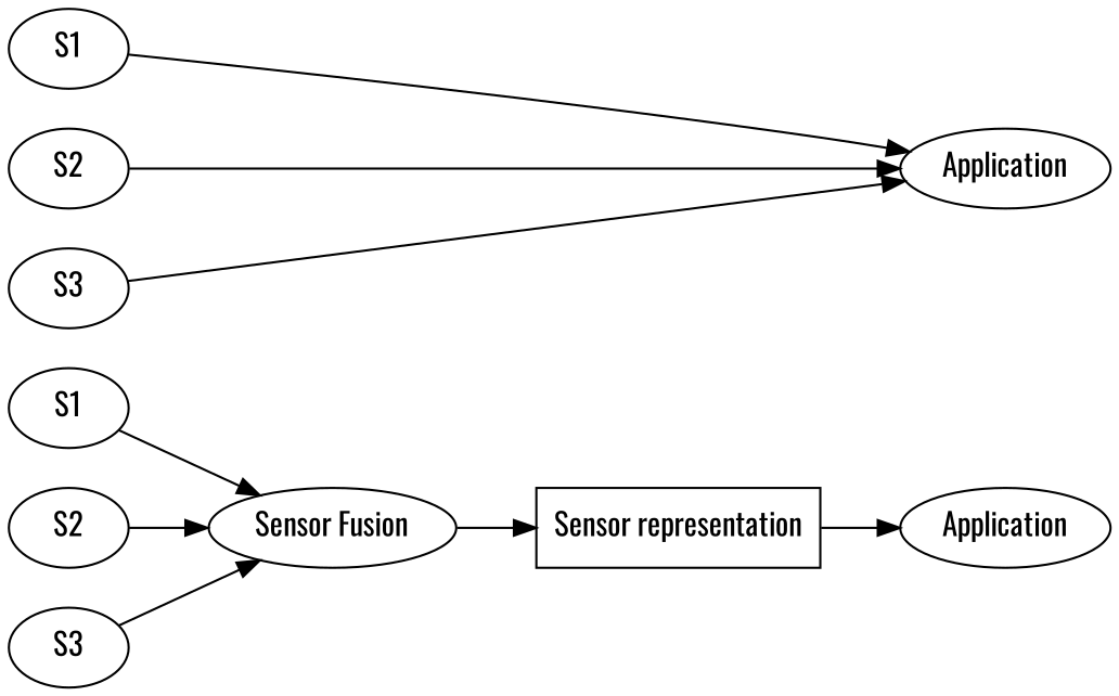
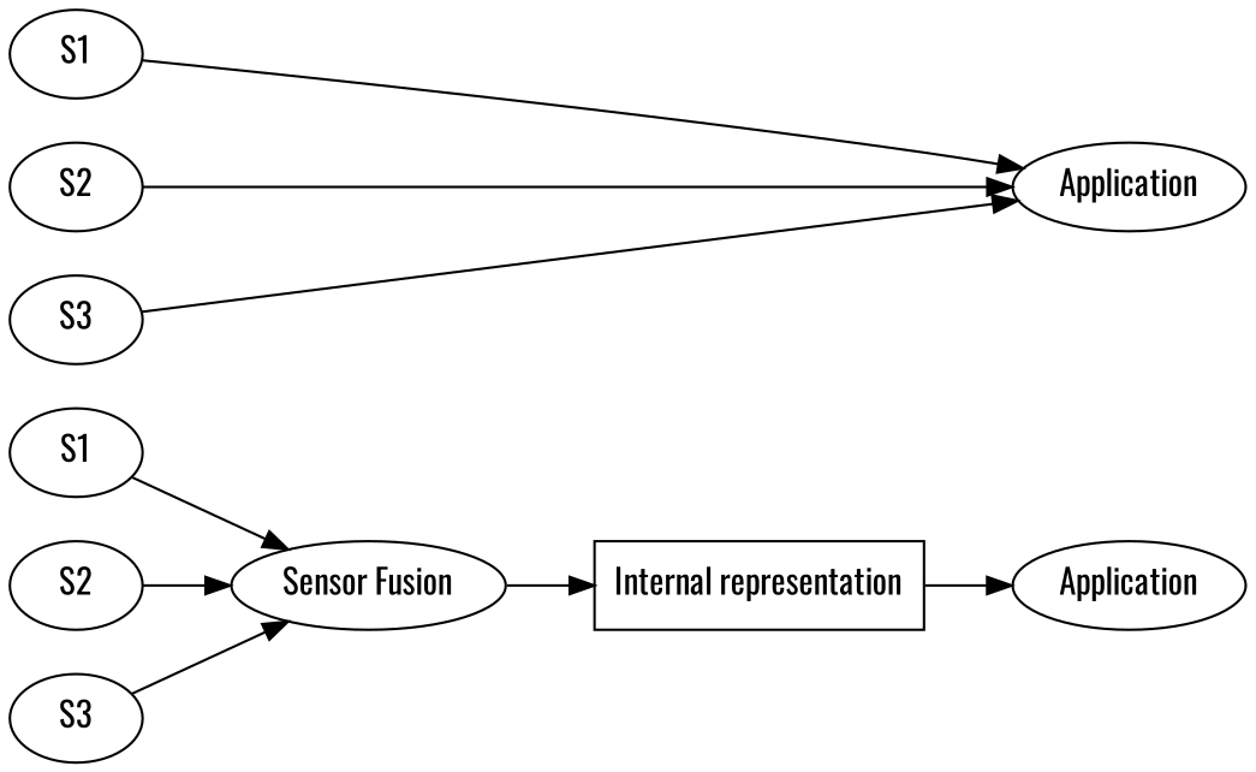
  digraph {
    rankdir=LR
    fontname=Oswald
    node [fontname=Oswald]
    edge [fontname=Oswald]
    n1 [label=Application]
    n2 [label=Application]
    S1
    S2
    S3
    n6 [label=S1]
    n7 [label=S2]
    n8 [label=S3]
    n9 [label="Sensor Fusion"]
-   n10 [label="Sensor representation" shape=box]
+   n10 [label="Internal representation" shape=box]
    subgraph sub_1 {
      rank=same
      n1
      n2
    }
    subgraph sub_2 {
      rank=same
      S1
      S2
      S3
      n6
      n7
      n8
    }
    subgraph sub_3 {
      label="Sensor fusion"
      n1
      S1
      S2
      S3
      n9
      n10
    }
    subgraph sub_4 {
      n2
      subgraph sub_5 {
        n6
        n7
        n8
      }
    }
    S1 -> n9
    S2 -> n9
    S3 -> n9
    n6 -> n2
    n7 -> n2
    n8 -> n2
    n9 -> n10
    n10 -> n1
  }
